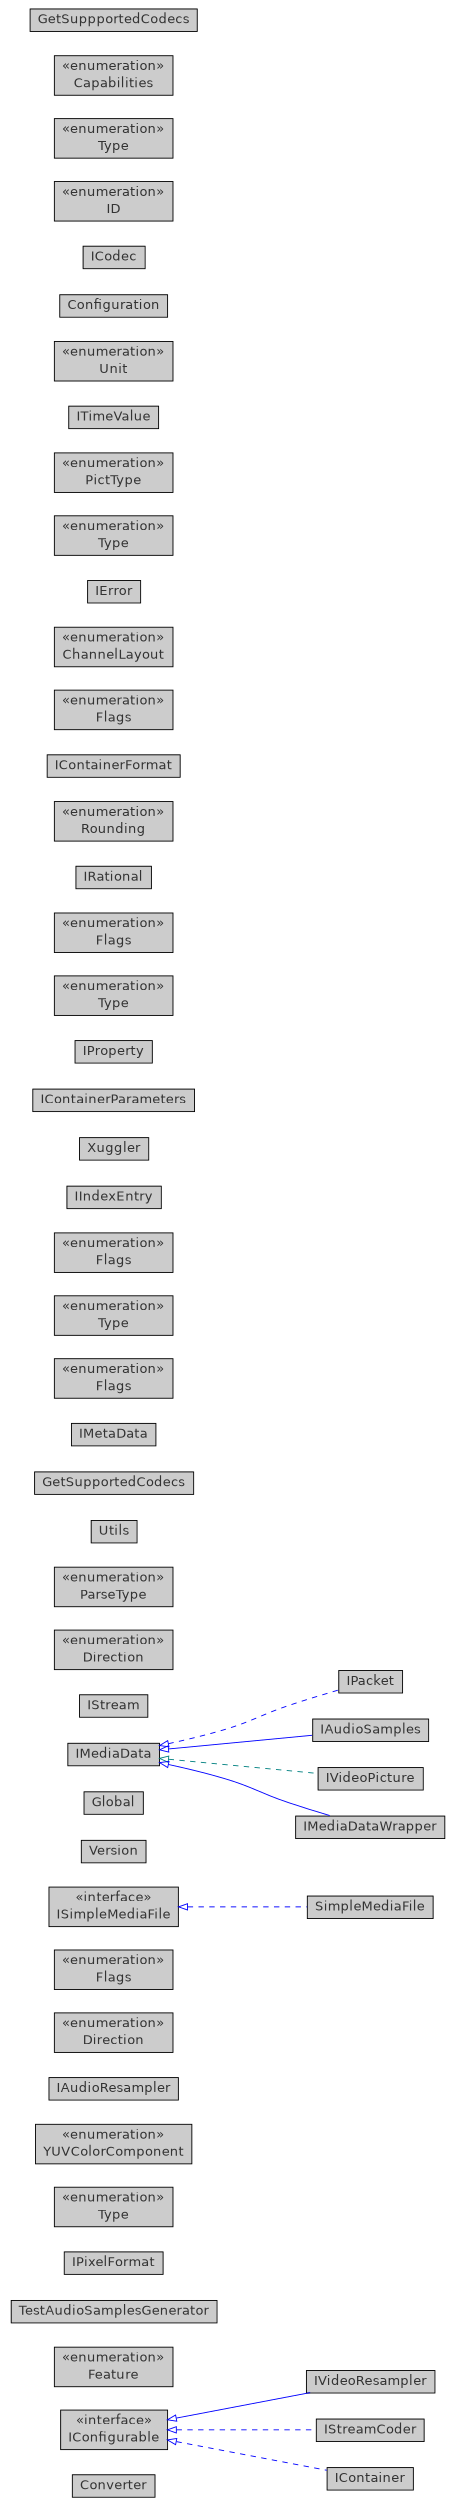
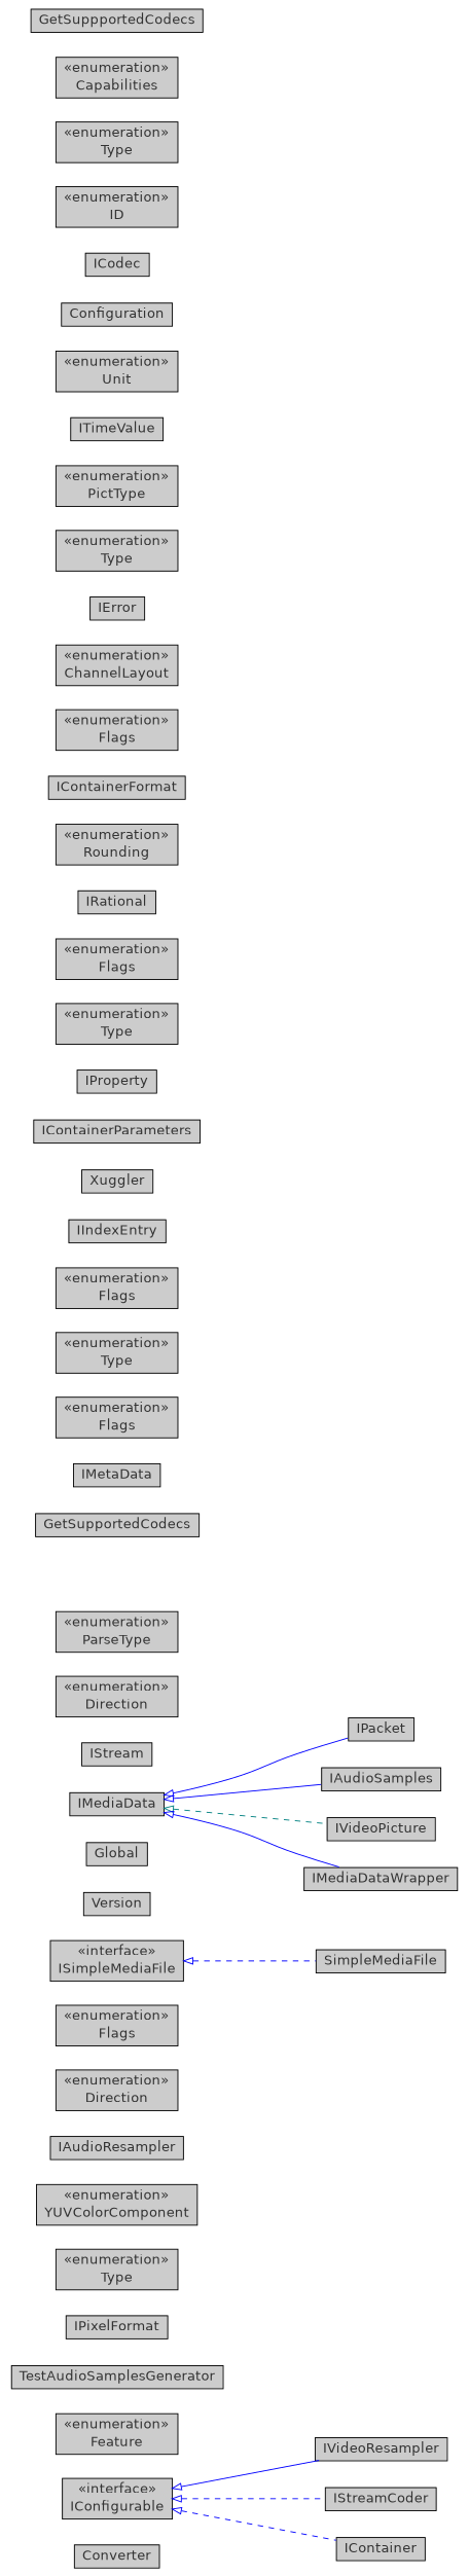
  digraph {
    rankdir=LR
    ranksep=1
    node [fontcolor=grey20 fontname=Helvetica fontsize=15.0 shape=plaintext]
    edge [arrowtail=empty color=blue dir=back fontname=Helvetica fontsize=10 headport=p labelfontname=Helvetica labelfontsize=10 tailport=p style=dashed]
    n1 [label=<<table border="0" cellborder="1" cellspacing="0" cellpadding="2" port="p" bgcolor="grey80" href="./Converter.html"> 		<tr><td><table border="0" cellspacing="0" cellpadding="1"> 			<tr><td> Converter </td></tr> 		</table></td></tr> 		</table>>]
    n2 [label=<<table border="0" cellborder="1" cellspacing="0" cellpadding="2" port="p" bgcolor="grey80" href="./IVideoResampler.html"> 		<tr><td><table border="0" cellspacing="0" cellpadding="1"> 			<tr><td> IVideoResampler </td></tr> 		</table></td></tr> 		</table>>]
    n3 [label=<<table border="0" cellborder="1" cellspacing="0" cellpadding="2" port="p" bgcolor="grey80" href="./IVideoResampler.Feature.html"> 		<tr><td><table border="0" cellspacing="0" cellpadding="1"> 			<tr><td> &laquo;enumeration&raquo; </td></tr> 			<tr><td> Feature </td></tr> 		</table></td></tr> 		</table>>]
    n4 [label=<<table border="0" cellborder="1" cellspacing="0" cellpadding="2" port="p" bgcolor="grey80" href="./TestAudioSamplesGenerator.html"> 		<tr><td><table border="0" cellspacing="0" cellpadding="1"> 			<tr><td> TestAudioSamplesGenerator </td></tr> 		</table></td></tr> 		</table>>]
    n5 [label=<<table border="0" cellborder="1" cellspacing="0" cellpadding="2" port="p" bgcolor="grey80" href="./IPixelFormat.html"> 		<tr><td><table border="0" cellspacing="0" cellpadding="1"> 			<tr><td> IPixelFormat </td></tr> 		</table></td></tr> 		</table>>]
    n6 [label=<<table border="0" cellborder="1" cellspacing="0" cellpadding="2" port="p" bgcolor="grey80" href="./IPixelFormat.Type.html"> 		<tr><td><table border="0" cellspacing="0" cellpadding="1"> 			<tr><td> &laquo;enumeration&raquo; </td></tr> 			<tr><td> Type </td></tr> 		</table></td></tr> 		</table>>]
    n7 [label=<<table border="0" cellborder="1" cellspacing="0" cellpadding="2" port="p" bgcolor="grey80" href="./IPixelFormat.YUVColorComponent.html"> 		<tr><td><table border="0" cellspacing="0" cellpadding="1"> 			<tr><td> &laquo;enumeration&raquo; </td></tr> 			<tr><td> YUVColorComponent </td></tr> 		</table></td></tr> 		</table>>]
    n8 [label=<<table border="0" cellborder="1" cellspacing="0" cellpadding="2" port="p" bgcolor="grey80" href="./IAudioResampler.html"> 		<tr><td><table border="0" cellspacing="0" cellpadding="1"> 			<tr><td> IAudioResampler </td></tr> 		</table></td></tr> 		</table>>]
    n9 [label=<<table border="0" cellborder="1" cellspacing="0" cellpadding="2" port="p" bgcolor="grey80" href="./IStreamCoder.html"> 		<tr><td><table border="0" cellspacing="0" cellpadding="1"> 			<tr><td> IStreamCoder </td></tr> 		</table></td></tr> 		</table>>]
    n10 [label=<<table border="0" cellborder="1" cellspacing="0" cellpadding="2" port="p" bgcolor="grey80" href="./IStreamCoder.Direction.html"> 		<tr><td><table border="0" cellspacing="0" cellpadding="1"> 			<tr><td> &laquo;enumeration&raquo; </td></tr> 			<tr><td> Direction </td></tr> 		</table></td></tr> 		</table>>]
    n11 [label=<<table border="0" cellborder="1" cellspacing="0" cellpadding="2" port="p" bgcolor="grey80" href="./IStreamCoder.Flags.html"> 		<tr><td><table border="0" cellspacing="0" cellpadding="1"> 			<tr><td> &laquo;enumeration&raquo; </td></tr> 			<tr><td> Flags </td></tr> 		</table></td></tr> 		</table>>]
    n12 [label=<<table border="0" cellborder="1" cellspacing="0" cellpadding="2" port="p" bgcolor="grey80" href="./SimpleMediaFile.html"> 		<tr><td><table border="0" cellspacing="0" cellpadding="1"> 			<tr><td> SimpleMediaFile </td></tr> 		</table></td></tr> 		</table>>]
    n13 [label=<<table border="0" cellborder="1" cellspacing="0" cellpadding="2" port="p" bgcolor="grey80" href="./Version.html"> 		<tr><td><table border="0" cellspacing="0" cellpadding="1"> 			<tr><td> Version </td></tr> 		</table></td></tr> 		</table>>]
    n14 [label=<<table border="0" cellborder="1" cellspacing="0" cellpadding="2" port="p" bgcolor="grey80" href="./Global.html"> 		<tr><td><table border="0" cellspacing="0" cellpadding="1"> 			<tr><td> Global </td></tr> 		</table></td></tr> 		</table>>]
    n15 [label=<<table border="0" cellborder="1" cellspacing="0" cellpadding="2" port="p" bgcolor="grey80" href="./IPacket.html"> 		<tr><td><table border="0" cellspacing="0" cellpadding="1"> 			<tr><td> IPacket </td></tr> 		</table></td></tr> 		</table>>]
    n16 [label=<<table border="0" cellborder="1" cellspacing="0" cellpadding="2" port="p" bgcolor="grey80" href="./IMediaData.html"> 		<tr><td><table border="0" cellspacing="0" cellpadding="1"> 			<tr><td> IMediaData </td></tr> 		</table></td></tr> 		</table>>]
    n17 [label=<<table border="0" cellborder="1" cellspacing="0" cellpadding="2" port="p" bgcolor="grey80" href="./IAudioSamples.html"> 		<tr><td><table border="0" cellspacing="0" cellpadding="1"> 			<tr><td> IAudioSamples </td></tr> 		</table></td></tr> 		</table>>]
    n18 [label=<<table border="0" cellborder="1" cellspacing="0" cellpadding="2" port="p" bgcolor="grey80" href="./IVideoPicture.html"> 		<tr><td><table border="0" cellspacing="0" cellpadding="1"> 			<tr><td> IVideoPicture </td></tr> 		</table></td></tr> 		</table>>]
    n19 [label=<<table border="0" cellborder="1" cellspacing="0" cellpadding="2" port="p" bgcolor="grey80" href="./IMediaDataWrapper.html"> 		<tr><td><table border="0" cellspacing="0" cellpadding="1"> 			<tr><td> IMediaDataWrapper </td></tr> 		</table></td></tr> 		</table>>]
    n20 [label=<<table border="0" cellborder="1" cellspacing="0" cellpadding="2" port="p" bgcolor="grey80" href="./IStream.html"> 		<tr><td><table border="0" cellspacing="0" cellpadding="1"> 			<tr><td> IStream </td></tr> 		</table></td></tr> 		</table>>]
    n21 [label=<<table border="0" cellborder="1" cellspacing="0" cellpadding="2" port="p" bgcolor="grey80" href="./IStream.Direction.html"> 		<tr><td><table border="0" cellspacing="0" cellpadding="1"> 			<tr><td> &laquo;enumeration&raquo; </td></tr> 			<tr><td> Direction </td></tr> 		</table></td></tr> 		</table>>]
    n22 [label=<<table border="0" cellborder="1" cellspacing="0" cellpadding="2" port="p" bgcolor="grey80" href="./IStream.ParseType.html"> 		<tr><td><table border="0" cellspacing="0" cellpadding="1"> 			<tr><td> &laquo;enumeration&raquo; </td></tr> 			<tr><td> ParseType </td></tr> 		</table></td></tr> 		</table>>]
-   n23 [label=<<table border="0" cellborder="1" cellspacing="0" cellpadding="2" port="p" bgcolor="grey80" href="./Utils.html"> 		<tr><td><table border="0" cellspacing="0" cellpadding="1"> 			<tr><td> Utils </td></tr> 		</table></td></tr> 		</table>>]
    n24 [label=<<table border="0" cellborder="1" cellspacing="0" cellpadding="2" port="p" bgcolor="grey80" href="./GetSupportedCodecs.html"> 		<tr><td><table border="0" cellspacing="0" cellpadding="1"> 			<tr><td> GetSupportedCodecs </td></tr> 		</table></td></tr> 		</table>>]
    n25 [label=<<table border="0" cellborder="1" cellspacing="0" cellpadding="2" port="p" bgcolor="grey80" href="./IMetaData.html"> 		<tr><td><table border="0" cellspacing="0" cellpadding="1"> 			<tr><td> IMetaData </td></tr> 		</table></td></tr> 		</table>>]
    n26 [label=<<table border="0" cellborder="1" cellspacing="0" cellpadding="2" port="p" bgcolor="grey80" href="./IMetaData.Flags.html"> 		<tr><td><table border="0" cellspacing="0" cellpadding="1"> 			<tr><td> &laquo;enumeration&raquo; </td></tr> 			<tr><td> Flags </td></tr> 		</table></td></tr> 		</table>>]
    n27 [label=<<table border="0" cellborder="1" cellspacing="0" cellpadding="2" port="p" bgcolor="grey80" href="./IContainer.html"> 		<tr><td><table border="0" cellspacing="0" cellpadding="1"> 			<tr><td> IContainer </td></tr> 		</table></td></tr> 		</table>>]
    n28 [label=<<table border="0" cellborder="1" cellspacing="0" cellpadding="2" port="p" bgcolor="grey80" href="./IContainer.Type.html"> 		<tr><td><table border="0" cellspacing="0" cellpadding="1"> 			<tr><td> &laquo;enumeration&raquo; </td></tr> 			<tr><td> Type </td></tr> 		</table></td></tr> 		</table>>]
    n29 [label=<<table border="0" cellborder="1" cellspacing="0" cellpadding="2" port="p" bgcolor="grey80" href="./IContainer.Flags.html"> 		<tr><td><table border="0" cellspacing="0" cellpadding="1"> 			<tr><td> &laquo;enumeration&raquo; </td></tr> 			<tr><td> Flags </td></tr> 		</table></td></tr> 		</table>>]
    n30 [label=<<table border="0" cellborder="1" cellspacing="0" cellpadding="2" port="p" bgcolor="grey80" href="./IIndexEntry.html"> 		<tr><td><table border="0" cellspacing="0" cellpadding="1"> 			<tr><td> IIndexEntry </td></tr> 		</table></td></tr> 		</table>>]
    n31 [label=<<table border="0" cellborder="1" cellspacing="0" cellpadding="2" port="p" bgcolor="grey80" href="./IConfigurable.html"> 		<tr><td><table border="0" cellspacing="0" cellpadding="1"> 			<tr><td> &laquo;interface&raquo; </td></tr> 			<tr><td> IConfigurable </td></tr> 		</table></td></tr> 		</table>>]
    n32 [label=<<table border="0" cellborder="1" cellspacing="0" cellpadding="2" port="p" bgcolor="grey80" href="./Xuggler.html"> 		<tr><td><table border="0" cellspacing="0" cellpadding="1"> 			<tr><td> Xuggler </td></tr> 		</table></td></tr> 		</table>>]
    n33 [label=<<table border="0" cellborder="1" cellspacing="0" cellpadding="2" port="p" bgcolor="grey80" href="./IContainerParameters.html"> 		<tr><td><table border="0" cellspacing="0" cellpadding="1"> 			<tr><td> IContainerParameters </td></tr> 		</table></td></tr> 		</table>>]
    n34 [label=<<table border="0" cellborder="1" cellspacing="0" cellpadding="2" port="p" bgcolor="grey80" href="./IProperty.html"> 		<tr><td><table border="0" cellspacing="0" cellpadding="1"> 			<tr><td> IProperty </td></tr> 		</table></td></tr> 		</table>>]
    n35 [label=<<table border="0" cellborder="1" cellspacing="0" cellpadding="2" port="p" bgcolor="grey80" href="./IProperty.Type.html"> 		<tr><td><table border="0" cellspacing="0" cellpadding="1"> 			<tr><td> &laquo;enumeration&raquo; </td></tr> 			<tr><td> Type </td></tr> 		</table></td></tr> 		</table>>]
    n36 [label=<<table border="0" cellborder="1" cellspacing="0" cellpadding="2" port="p" bgcolor="grey80" href="./IProperty.Flags.html"> 		<tr><td><table border="0" cellspacing="0" cellpadding="1"> 			<tr><td> &laquo;enumeration&raquo; </td></tr> 			<tr><td> Flags </td></tr> 		</table></td></tr> 		</table>>]
    n37 [label=<<table border="0" cellborder="1" cellspacing="0" cellpadding="2" port="p" bgcolor="grey80" href="./IRational.html"> 		<tr><td><table border="0" cellspacing="0" cellpadding="1"> 			<tr><td> IRational </td></tr> 		</table></td></tr> 		</table>>]
    n38 [label=<<table border="0" cellborder="1" cellspacing="0" cellpadding="2" port="p" bgcolor="grey80" href="./IRational.Rounding.html"> 		<tr><td><table border="0" cellspacing="0" cellpadding="1"> 			<tr><td> &laquo;enumeration&raquo; </td></tr> 			<tr><td> Rounding </td></tr> 		</table></td></tr> 		</table>>]
    n39 [label=<<table border="0" cellborder="1" cellspacing="0" cellpadding="2" port="p" bgcolor="grey80" href="./IContainerFormat.html"> 		<tr><td><table border="0" cellspacing="0" cellpadding="1"> 			<tr><td> IContainerFormat </td></tr> 		</table></td></tr> 		</table>>]
    n40 [label=<<table border="0" cellborder="1" cellspacing="0" cellpadding="2" port="p" bgcolor="grey80" href="./IContainerFormat.Flags.html"> 		<tr><td><table border="0" cellspacing="0" cellpadding="1"> 			<tr><td> &laquo;enumeration&raquo; </td></tr> 			<tr><td> Flags </td></tr> 		</table></td></tr> 		</table>>]
    n41 [label=<<table border="0" cellborder="1" cellspacing="0" cellpadding="2" port="p" bgcolor="grey80" href="./IAudioSamples.ChannelLayout.html"> 		<tr><td><table border="0" cellspacing="0" cellpadding="1"> 			<tr><td> &laquo;enumeration&raquo; </td></tr> 			<tr><td> ChannelLayout </td></tr> 		</table></td></tr> 		</table>>]
    n42 [label=<<table border="0" cellborder="1" cellspacing="0" cellpadding="2" port="p" bgcolor="grey80" href="./ISimpleMediaFile.html"> 		<tr><td><table border="0" cellspacing="0" cellpadding="1"> 			<tr><td> &laquo;interface&raquo; </td></tr> 			<tr><td> ISimpleMediaFile </td></tr> 		</table></td></tr> 		</table>>]
    n43 [label=<<table border="0" cellborder="1" cellspacing="0" cellpadding="2" port="p" bgcolor="grey80" href="./IError.html"> 		<tr><td><table border="0" cellspacing="0" cellpadding="1"> 			<tr><td> IError </td></tr> 		</table></td></tr> 		</table>>]
    n44 [label=<<table border="0" cellborder="1" cellspacing="0" cellpadding="2" port="p" bgcolor="grey80" href="./IError.Type.html"> 		<tr><td><table border="0" cellspacing="0" cellpadding="1"> 			<tr><td> &laquo;enumeration&raquo; </td></tr> 			<tr><td> Type </td></tr> 		</table></td></tr> 		</table>>]
    n45 [label=<<table border="0" cellborder="1" cellspacing="0" cellpadding="2" port="p" bgcolor="grey80" href="./IVideoPicture.PictType.html"> 		<tr><td><table border="0" cellspacing="0" cellpadding="1"> 			<tr><td> &laquo;enumeration&raquo; </td></tr> 			<tr><td> PictType </td></tr> 		</table></td></tr> 		</table>>]
    n46 [label=<<table border="0" cellborder="1" cellspacing="0" cellpadding="2" port="p" bgcolor="grey80" href="./ITimeValue.html"> 		<tr><td><table border="0" cellspacing="0" cellpadding="1"> 			<tr><td> ITimeValue </td></tr> 		</table></td></tr> 		</table>>]
    n47 [label=<<table border="0" cellborder="1" cellspacing="0" cellpadding="2" port="p" bgcolor="grey80" href="./ITimeValue.Unit.html"> 		<tr><td><table border="0" cellspacing="0" cellpadding="1"> 			<tr><td> &laquo;enumeration&raquo; </td></tr> 			<tr><td> Unit </td></tr> 		</table></td></tr> 		</table>>]
    n48 [label=<<table border="0" cellborder="1" cellspacing="0" cellpadding="2" port="p" bgcolor="grey80" href="./Configuration.html"> 		<tr><td><table border="0" cellspacing="0" cellpadding="1"> 			<tr><td> Configuration </td></tr> 		</table></td></tr> 		</table>>]
    n49 [label=<<table border="0" cellborder="1" cellspacing="0" cellpadding="2" port="p" bgcolor="grey80" href="./ICodec.html"> 		<tr><td><table border="0" cellspacing="0" cellpadding="1"> 			<tr><td> ICodec </td></tr> 		</table></td></tr> 		</table>>]
    n50 [label=<<table border="0" cellborder="1" cellspacing="0" cellpadding="2" port="p" bgcolor="grey80" href="./ICodec.ID.html"> 		<tr><td><table border="0" cellspacing="0" cellpadding="1"> 			<tr><td> &laquo;enumeration&raquo; </td></tr> 			<tr><td> ID </td></tr> 		</table></td></tr> 		</table>>]
    n51 [label=<<table border="0" cellborder="1" cellspacing="0" cellpadding="2" port="p" bgcolor="grey80" href="./ICodec.Type.html"> 		<tr><td><table border="0" cellspacing="0" cellpadding="1"> 			<tr><td> &laquo;enumeration&raquo; </td></tr> 			<tr><td> Type </td></tr> 		</table></td></tr> 		</table>>]
    n52 [label=<<table border="0" cellborder="1" cellspacing="0" cellpadding="2" port="p" bgcolor="grey80" href="./ICodec.Capabilities.html"> 		<tr><td><table border="0" cellspacing="0" cellpadding="1"> 			<tr><td> &laquo;enumeration&raquo; </td></tr> 			<tr><td> Capabilities </td></tr> 		</table></td></tr> 		</table>>]
    n53 [label=<<table border="0" cellborder="1" cellspacing="0" cellpadding="2" port="p" bgcolor="grey80" href="./GetSuppportedCodecs.html"> 		<tr><td><table border="0" cellspacing="0" cellpadding="1"> 			<tr><td> GetSuppportedCodecs </td></tr> 		</table></td></tr> 		</table>>]
-   n16 -> n15
+   n16 -> n15 [style=""]
    n16 -> n17 [style=""]
    n16 -> n18 [color=teal]
    n16 -> n19 [style=""]
    n31 -> n2 [style=solid]
    n31 -> n9
    n31 -> n27
    n42 -> n12
  }
